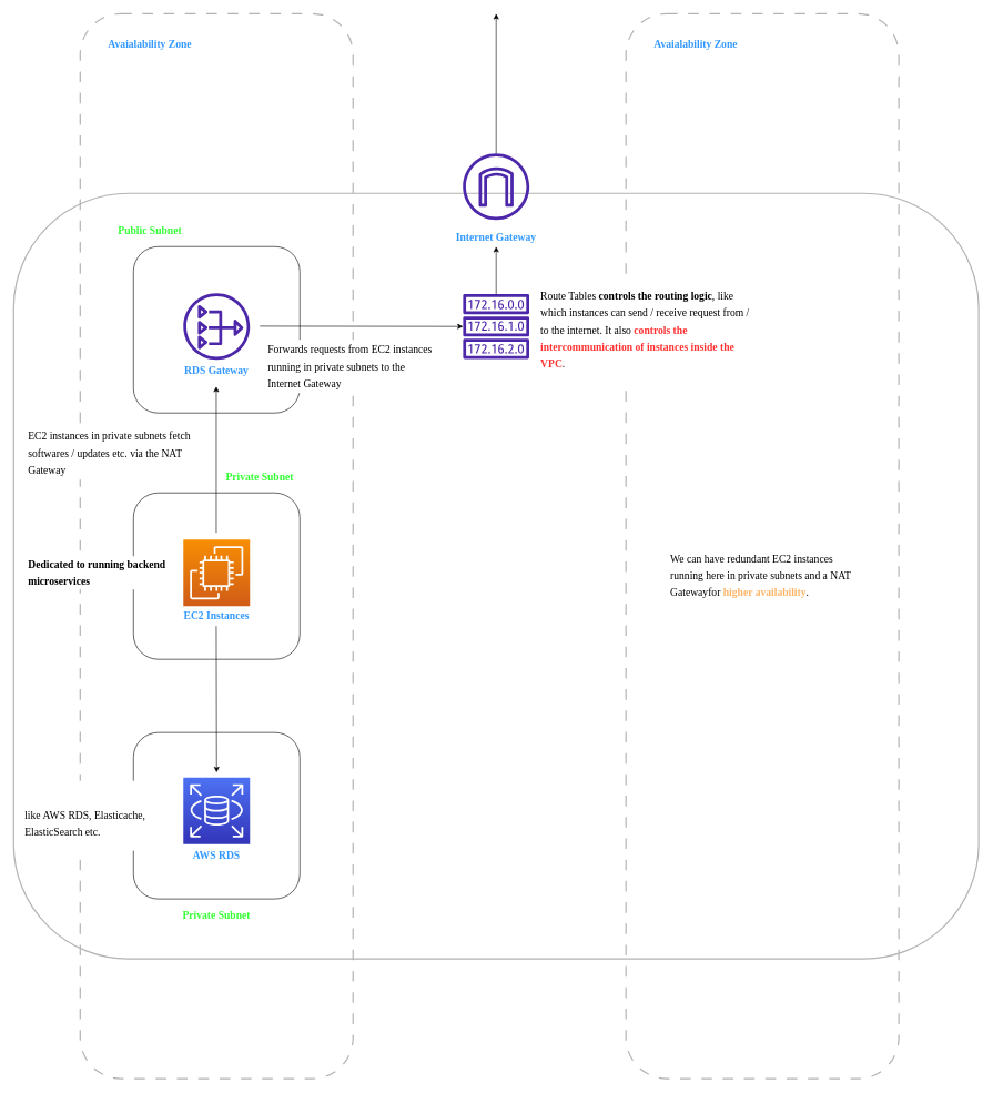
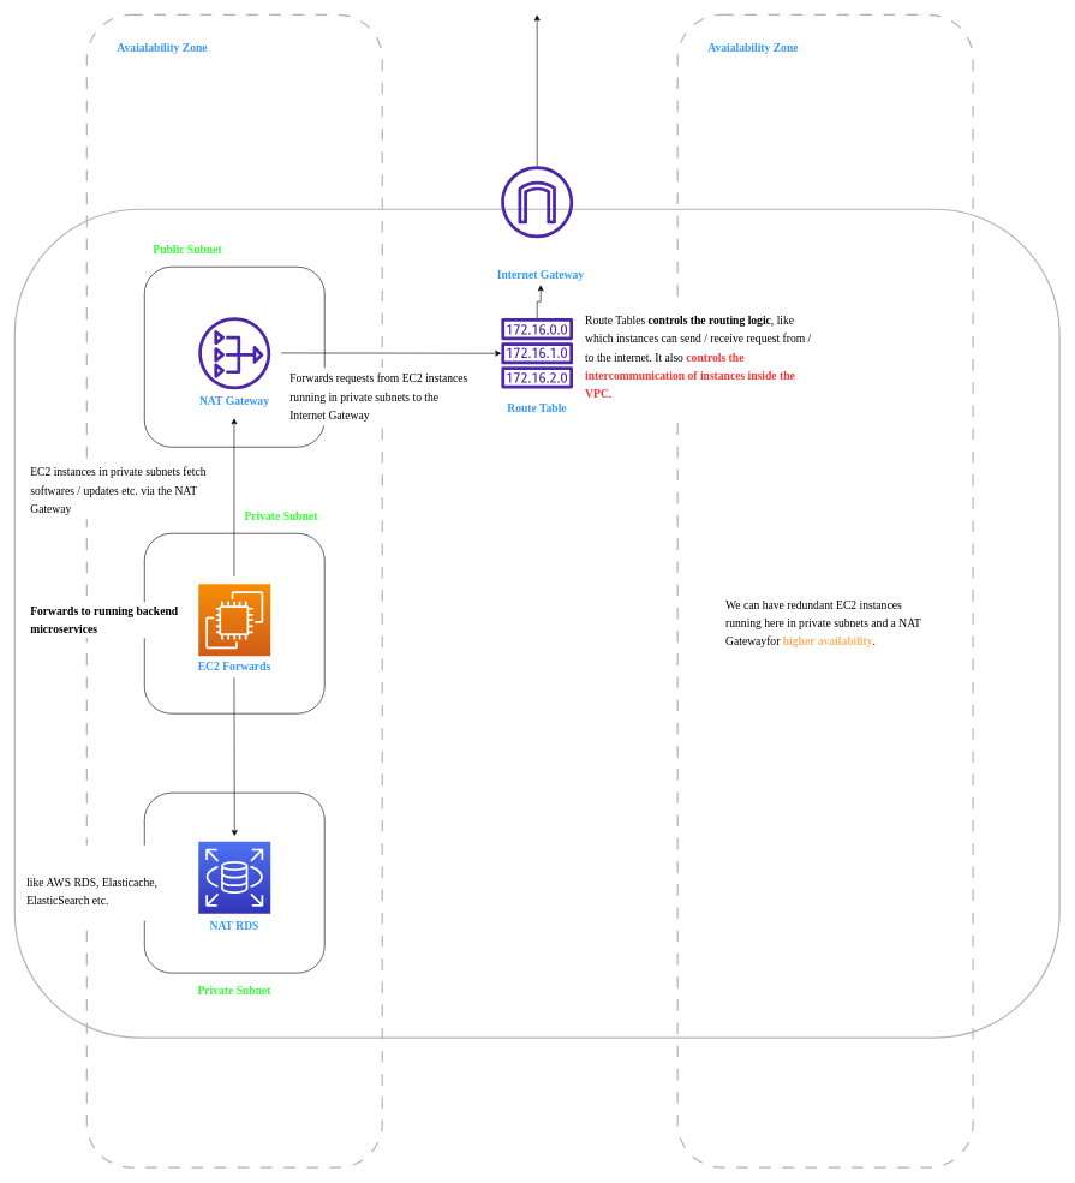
  <mxCell id="0" />
  <mxCell id="1" parent="0" />
  <mxCell id="2" value="" style="rounded=1;whiteSpace=wrap;html=1;fillColor=default;strokeWidth=2;perimeterSpacing=0;strokeColor=#B3B3B3;" parent="1" vertex="1"><mxGeometry x="20" y="290" width="1450" height="1150" as="geometry" /></mxCell>
  <mxCell id="3" value="" style="rounded=1;whiteSpace=wrap;html=1;fillColor=none;dashed=1;strokeWidth=2;perimeterSpacing=0;dashPattern=8 8;strokeColor=#B3B3B3;" parent="1" vertex="1"><mxGeometry x="120" y="20" width="410" height="1600" as="geometry" /></mxCell>
  <mxCell id="4" value="" style="rounded=1;whiteSpace=wrap;html=1;" parent="1" vertex="1"><mxGeometry x="200" y="740" width="250" height="250" as="geometry" /></mxCell>
  <mxCell id="5" value="" style="sketch=0;points=[[0,0,0],[0.25,0,0],[0.5,0,0],[0.75,0,0],[1,0,0],[0,1,0],[0.25,1,0],[0.5,1,0],[0.75,1,0],[1,1,0],[0,0.25,0],[0,0.5,0],[0,0.75,0],[1,0.25,0],[1,0.5,0],[1,0.75,0]];outlineConnect=0;fontColor=#232F3E;gradientColor=#F78E04;gradientDirection=north;fillColor=#D05C17;strokeColor=#ffffff;dashed=0;verticalLabelPosition=bottom;verticalAlign=top;align=center;html=1;fontSize=12;fontStyle=0;aspect=fixed;shape=mxgraph.aws4.resourceIcon;resIcon=mxgraph.aws4.ec2;" parent="1" vertex="1"><mxGeometry x="275" y="810" width="100" height="100" as="geometry" /></mxCell>
- <mxCell id="6" value="EC2 Instances" style="text;strokeColor=none;align=center;fillColor=none;html=1;verticalAlign=middle;whiteSpace=wrap;rounded=0;fontFamily=Poppins;fontSource=https%3A%2F%2Ffonts.googleapis.com%2Fcss%3Ffamily%3DPoppins;fontSize=16;fontColor=#3399FF;fontStyle=1" parent="1" vertex="1"><mxGeometry x="265" y="910" width="120" height="30" as="geometry" /></mxCell>
+ <mxCell id="6" value="EC2 Forwards" style="text;strokeColor=none;align=center;fillColor=none;html=1;verticalAlign=middle;whiteSpace=wrap;rounded=0;fontFamily=Poppins;fontSource=https%3A%2F%2Ffonts.googleapis.com%2Fcss%3Ffamily%3DPoppins;fontSize=16;fontColor=#3399FF;fontStyle=1" parent="1" vertex="1"><mxGeometry x="265" y="910" width="120" height="30" as="geometry" /></mxCell>
  <mxCell id="7" value="Private Subnet" style="text;strokeColor=none;align=center;fillColor=none;html=1;verticalAlign=middle;whiteSpace=wrap;rounded=0;fontFamily=Poppins;fontSource=https%3A%2F%2Ffonts.googleapis.com%2Fcss%3Ffamily%3DPoppins;fontSize=16;fontColor=#33FF33;fontStyle=1" parent="1" vertex="1"><mxGeometry x="330" y="700" width="120" height="30" as="geometry" /></mxCell>
- <mxCell id="8" value="&lt;p style=&quot;line-height: 160%;&quot;&gt;&lt;b&gt;Dedicated to running backend microservices&lt;/b&gt;&lt;/p&gt;" style="text;strokeColor=none;align=left;fillColor=default;html=1;verticalAlign=middle;whiteSpace=wrap;rounded=0;fontFamily=Montserrat Medium;fontSource=https%3A%2F%2Ffonts.googleapis.com%2Fcss%3Ffamily%3DMontserrat%2BMedium;fontSize=16;" parent="1" vertex="1"><mxGeometry x="40" y="835" width="230" height="50" as="geometry" /></mxCell>
+ <mxCell id="8" value="&lt;p style=&quot;line-height: 160%;&quot;&gt;&lt;b&gt;Forwards to running backend microservices&lt;/b&gt;&lt;/p&gt;" style="text;strokeColor=none;align=left;fillColor=default;html=1;verticalAlign=middle;whiteSpace=wrap;rounded=0;fontFamily=Montserrat Medium;fontSource=https%3A%2F%2Ffonts.googleapis.com%2Fcss%3Ffamily%3DMontserrat%2BMedium;fontSize=16;" parent="1" vertex="1"><mxGeometry x="40" y="835" width="230" height="50" as="geometry" /></mxCell>
  <mxCell id="9" value="" style="rounded=1;whiteSpace=wrap;html=1;" parent="1" vertex="1"><mxGeometry x="200" y="1100" width="250" height="250" as="geometry" /></mxCell>
- <mxCell id="10" value="AWS RDS" style="text;strokeColor=none;align=center;fillColor=none;html=1;verticalAlign=middle;whiteSpace=wrap;rounded=0;fontFamily=Poppins;fontSource=https%3A%2F%2Ffonts.googleapis.com%2Fcss%3Ffamily%3DPoppins;fontSize=16;fontColor=#3399FF;fontStyle=1" parent="1" vertex="1"><mxGeometry x="265" y="1270" width="120" height="30" as="geometry" /></mxCell>
+ <mxCell id="10" value="NAT RDS" style="text;strokeColor=none;align=center;fillColor=none;html=1;verticalAlign=middle;whiteSpace=wrap;rounded=0;fontFamily=Poppins;fontSource=https%3A%2F%2Ffonts.googleapis.com%2Fcss%3Ffamily%3DPoppins;fontSize=16;fontColor=#3399FF;fontStyle=1" parent="1" vertex="1"><mxGeometry x="265" y="1270" width="120" height="30" as="geometry" /></mxCell>
  <mxCell id="11" value="Private Subnet" style="text;strokeColor=none;align=center;fillColor=none;html=1;verticalAlign=middle;whiteSpace=wrap;rounded=0;fontFamily=Poppins;fontSource=https%3A%2F%2Ffonts.googleapis.com%2Fcss%3Ffamily%3DPoppins;fontSize=16;fontColor=#33FF33;fontStyle=1" parent="1" vertex="1"><mxGeometry x="265" y="1360" width="120" height="30" as="geometry" /></mxCell>
  <mxCell id="12" value="&lt;p style=&quot;line-height: 160%;&quot;&gt;&lt;b&gt;&lt;font color=&quot;#ffffff&quot;&gt;Dedicated to running databases&lt;/font&gt;&lt;/b&gt; like AWS RDS, Elasticache, ElasticSearch etc.&lt;/p&gt;" style="text;strokeColor=none;align=left;fillColor=default;html=1;verticalAlign=middle;whiteSpace=wrap;rounded=0;fontFamily=Montserrat Medium;fontSource=https%3A%2F%2Ffonts.googleapis.com%2Fcss%3Ffamily%3DMontserrat%2BMedium;fontSize=16;" parent="1" vertex="1"><mxGeometry x="35" y="1172.5" width="230" height="105" as="geometry" /></mxCell>
  <mxCell id="13" value="" style="rounded=1;whiteSpace=wrap;html=1;" parent="1" vertex="1"><mxGeometry x="200" y="370" width="250" height="250" as="geometry" /></mxCell>
- <mxCell id="14" value="RDS Gateway" style="text;strokeColor=none;align=center;fillColor=none;html=1;verticalAlign=middle;whiteSpace=wrap;rounded=0;fontFamily=Poppins;fontSource=https%3A%2F%2Ffonts.googleapis.com%2Fcss%3Ffamily%3DPoppins;fontSize=16;fontColor=#3399FF;fontStyle=1" parent="1" vertex="1"><mxGeometry x="265" y="540" width="120" height="30" as="geometry" /></mxCell>
- <mxCell id="15" value="Public Subnet" style="text;strokeColor=none;align=center;fillColor=none;html=1;verticalAlign=middle;whiteSpace=wrap;rounded=0;fontFamily=Poppins;fontSource=https%3A%2F%2Ffonts.googleapis.com%2Fcss%3Ffamily%3DPoppins;fontSize=16;fontColor=#33FF33;fontStyle=1" parent="1" vertex="1"><mxGeometry x="165" y="330" width="120" height="30" as="geometry" /></mxCell>
+ <mxCell id="14" value="NAT Gateway" style="text;strokeColor=none;align=center;fillColor=none;html=1;verticalAlign=middle;whiteSpace=wrap;rounded=0;fontFamily=Poppins;fontSource=https%3A%2F%2Ffonts.googleapis.com%2Fcss%3Ffamily%3DPoppins;fontSize=16;fontColor=#3399FF;fontStyle=1" parent="1" vertex="1"><mxGeometry x="265" y="540" width="120" height="30" as="geometry" /></mxCell>
+ <mxCell id="15" value="Public Subnet" style="text;strokeColor=none;align=center;fillColor=none;html=1;verticalAlign=middle;whiteSpace=wrap;rounded=0;fontFamily=Poppins;fontSource=https%3A%2F%2Ffonts.googleapis.com%2Fcss%3Ffamily%3DPoppins;fontSize=16;fontColor=#33FF33;fontStyle=1" parent="1" vertex="1"><mxGeometry x="200" y="330" width="120" height="30" as="geometry" /></mxCell>
  <mxCell id="16" value="" style="sketch=0;outlineConnect=0;fontColor=#232F3E;gradientColor=none;fillColor=#4D27AA;strokeColor=none;dashed=0;verticalLabelPosition=bottom;verticalAlign=top;align=center;html=1;fontSize=12;fontStyle=0;aspect=fixed;pointerEvents=1;shape=mxgraph.aws4.nat_gateway;" parent="1" vertex="1"><mxGeometry x="275" y="440" width="100" height="100" as="geometry" /></mxCell>
  <mxCell id="17" value="" style="endArrow=classic;html=1;rounded=0;" parent="1" edge="1"><mxGeometry width="50" height="50" relative="1" as="geometry"><mxPoint x="324.5" y="940" as="sourcePoint" /><mxPoint x="325" y="1160" as="targetPoint" /></mxGeometry></mxCell>
  <mxCell id="18" value="" style="sketch=0;points=[[0,0,0],[0.25,0,0],[0.5,0,0],[0.75,0,0],[1,0,0],[0,1,0],[0.25,1,0],[0.5,1,0],[0.75,1,0],[1,1,0],[0,0.25,0],[0,0.5,0],[0,0.75,0],[1,0.25,0],[1,0.5,0],[1,0.75,0]];outlineConnect=0;fontColor=#232F3E;gradientColor=#4D72F3;gradientDirection=north;fillColor=#3334B9;strokeColor=#ffffff;dashed=0;verticalLabelPosition=bottom;verticalAlign=top;align=center;html=1;fontSize=12;fontStyle=0;aspect=fixed;shape=mxgraph.aws4.resourceIcon;resIcon=mxgraph.aws4.rds;" parent="1" vertex="1"><mxGeometry x="275" y="1167.5" width="100" height="100" as="geometry" /></mxCell>
  <mxCell id="19" value="" style="endArrow=classic;html=1;rounded=0;" parent="1" edge="1"><mxGeometry width="50" height="50" relative="1" as="geometry"><mxPoint x="324.5" y="800" as="sourcePoint" /><mxPoint x="324.5" y="580" as="targetPoint" /></mxGeometry></mxCell>
  <mxCell id="20" value="&lt;p style=&quot;line-height: 160%;&quot;&gt;EC2 instances in private subnets fetch softwares / updates etc. via the NAT Gateway&lt;/p&gt;" style="text;strokeColor=none;align=left;fillColor=default;html=1;verticalAlign=middle;whiteSpace=wrap;rounded=0;fontFamily=Montserrat Medium;fontSource=https%3A%2F%2Ffonts.googleapis.com%2Fcss%3Ffamily%3DMontserrat%2BMedium;fontSize=16;" parent="1" vertex="1"><mxGeometry x="40" y="640" width="270" height="80" as="geometry" /></mxCell>
  <mxCell id="21" value="Avaialability Zone" style="text;strokeColor=none;align=center;fillColor=none;html=1;verticalAlign=middle;whiteSpace=wrap;rounded=0;fontFamily=Poppins;fontSource=https%3A%2F%2Ffonts.googleapis.com%2Fcss%3Ffamily%3DPoppins;fontSize=16;fontStyle=1;fontColor=#3399FF;" parent="1" vertex="1"><mxGeometry x="150" y="50" width="150" height="30" as="geometry" /></mxCell>
  <mxCell id="22" style="edgeStyle=orthogonalEdgeStyle;rounded=0;orthogonalLoop=1;jettySize=auto;html=1;" parent="1" source="23" edge="1"><mxGeometry relative="1" as="geometry"><mxPoint x="745" y="20" as="targetPoint" /></mxGeometry></mxCell>
  <mxCell id="23" value="" style="sketch=0;outlineConnect=0;fontColor=#232F3E;gradientColor=none;fillColor=#4D27AA;strokeColor=none;dashed=0;verticalLabelPosition=bottom;verticalAlign=top;align=center;html=1;fontSize=12;fontStyle=0;aspect=fixed;pointerEvents=1;shape=mxgraph.aws4.internet_gateway;" parent="1" vertex="1"><mxGeometry x="695" y="230" width="100" height="100" as="geometry" /></mxCell>
- <mxCell id="24" value="Internet Gateway" style="text;strokeColor=none;align=center;fillColor=none;html=1;verticalAlign=middle;whiteSpace=wrap;rounded=0;fontFamily=Poppins;fontSource=https%3A%2F%2Ffonts.googleapis.com%2Fcss%3Ffamily%3DPoppins;fontSize=16;fontColor=#3399FF;fontStyle=1" parent="1" vertex="1"><mxGeometry x="670" y="340" width="150" height="30" as="geometry" /></mxCell>
+ <mxCell id="24" value="Internet Gateway" style="text;strokeColor=none;align=center;fillColor=none;html=1;verticalAlign=middle;whiteSpace=wrap;rounded=0;fontFamily=Poppins;fontSource=https%3A%2F%2Ffonts.googleapis.com%2Fcss%3Ffamily%3DPoppins;fontSize=16;fontColor=#3399FF;fontStyle=1" parent="1" vertex="1"><mxGeometry x="675" y="365" width="150" height="30" as="geometry" /></mxCell>
  <mxCell id="25" value="" style="endArrow=classic;html=1;rounded=0;" parent="1" target="31" edge="1"><mxGeometry width="50" height="50" relative="1" as="geometry"><mxPoint x="390" y="489.44" as="sourcePoint" /><mxPoint x="730" y="489.44" as="targetPoint" /></mxGeometry></mxCell>
  <mxCell id="26" value="&lt;p style=&quot;line-height: 160%;&quot;&gt;Forwards requests from EC2 instances running in private subnets to the Internet Gateway&lt;/p&gt;" style="text;strokeColor=none;align=left;fillColor=default;html=1;verticalAlign=middle;whiteSpace=wrap;rounded=0;fontFamily=Montserrat Medium;fontSource=https%3A%2F%2Ffonts.googleapis.com%2Fcss%3Ffamily%3DMontserrat%2BMedium;fontSize=16;" parent="1" vertex="1"><mxGeometry x="400" y="510" width="260" height="80" as="geometry" /></mxCell>
  <mxCell id="27" value="" style="rounded=1;whiteSpace=wrap;html=1;fillColor=none;dashed=1;strokeWidth=2;perimeterSpacing=0;dashPattern=8 8;strokeColor=#B3B3B3;" parent="1" vertex="1"><mxGeometry x="940" y="20" width="410" height="1600" as="geometry" /></mxCell>
  <mxCell id="28" value="Avaialability Zone" style="text;strokeColor=none;align=center;fillColor=none;html=1;verticalAlign=middle;whiteSpace=wrap;rounded=0;fontFamily=Poppins;fontSource=https%3A%2F%2Ffonts.googleapis.com%2Fcss%3Ffamily%3DPoppins;fontSize=16;fontStyle=1;fontColor=#3399FF;" parent="1" vertex="1"><mxGeometry x="970" y="50" width="150" height="30" as="geometry" /></mxCell>
  <mxCell id="29" value="&lt;p style=&quot;line-height: 160%;&quot;&gt;We can have redundant EC2 instances running here in private subnets and a NAT Gatewayfor &lt;b&gt;&lt;font color=&quot;#ffb366&quot;&gt;higher availability&lt;/font&gt;&lt;/b&gt;.&lt;/p&gt;" style="text;strokeColor=none;align=left;fillColor=none;html=1;verticalAlign=middle;whiteSpace=wrap;rounded=0;fontFamily=Montserrat Medium;fontSource=https%3A%2F%2Ffonts.googleapis.com%2Fcss%3Ffamily%3DMontserrat%2BMedium;fontSize=16;" parent="1" vertex="1"><mxGeometry x="1005" y="805" width="280" height="120" as="geometry" /></mxCell>
  <mxCell id="30" style="edgeStyle=orthogonalEdgeStyle;rounded=0;orthogonalLoop=1;jettySize=auto;html=1;" parent="1" source="31" target="24" edge="1"><mxGeometry relative="1" as="geometry" /></mxCell>
  <mxCell id="31" value="" style="sketch=0;outlineConnect=0;fontColor=#232F3E;gradientColor=none;fillColor=#4D27AA;strokeColor=none;dashed=0;verticalLabelPosition=bottom;verticalAlign=top;align=center;html=1;fontSize=12;fontStyle=0;aspect=fixed;pointerEvents=1;shape=mxgraph.aws4.route_table;" parent="1" vertex="1"><mxGeometry x="695" y="441.28" width="100" height="97.44" as="geometry" /></mxCell>
  <mxCell id="32" value="&lt;p style=&quot;line-height: 160%;&quot;&gt;Route Tables &lt;b&gt;controls the routing logic&lt;/b&gt;, like which instances can send / receive request from / to the internet. It also &lt;b&gt;&lt;font color=&quot;#ff3333&quot;&gt;controls the intercommunication of instances inside the VPC&lt;/font&gt;&lt;/b&gt;.&lt;/p&gt;" style="text;strokeColor=none;align=left;fillColor=default;html=1;verticalAlign=middle;whiteSpace=wrap;rounded=0;fontFamily=Montserrat Medium;fontSource=https%3A%2F%2Ffonts.googleapis.com%2Fcss%3Ffamily%3DMontserrat%2BMedium;fontSize=16;" parent="1" vertex="1"><mxGeometry x="810" y="415" width="325" height="160" as="geometry" /></mxCell>
+ <mxCell id="33" value="Route Table" style="text;strokeColor=none;align=center;fillColor=none;html=1;verticalAlign=middle;whiteSpace=wrap;rounded=0;fontFamily=Poppins;fontSource=https%3A%2F%2Ffonts.googleapis.com%2Fcss%3Ffamily%3DPoppins;fontSize=16;fontColor=#3399FF;fontStyle=1" vertex="1" parent="1"><mxGeometry x="690" y="550" width="110" height="30" as="geometry" /></mxCell>
